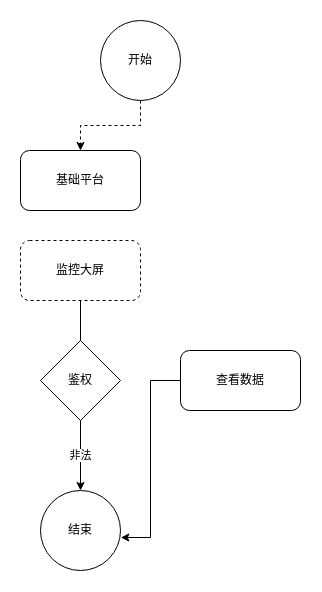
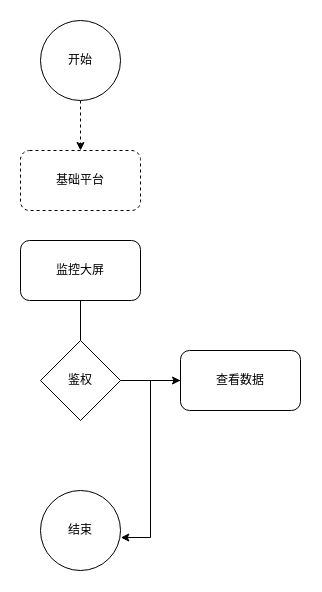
  <mxCell id="0" />
  <mxCell id="1" parent="0" />
- <mxCell id="2" value="基础平台" style="rounded=1;whiteSpace=wrap;html=1;" vertex="1" parent="1"><mxGeometry x="20" y="150" width="120" height="60" as="geometry" /></mxCell>
+ <mxCell id="2" value="基础平台" style="rounded=1;whiteSpace=wrap;html=1;dashed=1;" vertex="1" parent="1"><mxGeometry x="20" y="150" width="120" height="60" as="geometry" /></mxCell>
  <mxCell id="3" style="edgeStyle=orthogonalEdgeStyle;rounded=0;orthogonalLoop=1;jettySize=auto;html=1;endArrow=none;" edge="1" parent="1" source="4" target="7"><mxGeometry relative="1" as="geometry" /></mxCell>
- <mxCell id="4" value="监控大屏" style="rounded=1;whiteSpace=wrap;html=1;dashed=1;" vertex="1" parent="1"><mxGeometry x="20" y="240" width="120" height="60" as="geometry" /></mxCell>
- <mxCell id="5" value="非法" style="edgeStyle=orthogonalEdgeStyle;rounded=0;orthogonalLoop=1;jettySize=auto;html=1;" edge="1" parent="1" source="7" target="8"><mxGeometry relative="1" as="geometry" /></mxCell>
+ <mxCell id="4" value="监控大屏" style="rounded=1;whiteSpace=wrap;html=1;" vertex="1" parent="1"><mxGeometry x="20" y="240" width="120" height="60" as="geometry" /></mxCell>
+ <mxCell id="6" value="" style="edgeStyle=orthogonalEdgeStyle;rounded=0;orthogonalLoop=1;jettySize=auto;html=1;" edge="1" parent="1" source="7" target="10"><mxGeometry relative="1" as="geometry" /></mxCell>
  <mxCell id="7" value="鉴权" style="rhombus;whiteSpace=wrap;html=1;" vertex="1" parent="1"><mxGeometry x="40" y="340" width="80" height="80" as="geometry" /></mxCell>
  <mxCell id="8" value="结束" style="ellipse;whiteSpace=wrap;html=1;aspect=fixed;" vertex="1" parent="1"><mxGeometry x="40" y="490" width="80" height="80" as="geometry" /></mxCell>
  <mxCell id="9" style="edgeStyle=orthogonalEdgeStyle;rounded=0;orthogonalLoop=1;jettySize=auto;html=1;entryX=1.004;entryY=0.588;entryDx=0;entryDy=0;entryPerimeter=0;" edge="1" parent="1" source="10" target="8"><mxGeometry relative="1" as="geometry" /></mxCell>
  <mxCell id="10" value="查看数据" style="rounded=1;whiteSpace=wrap;html=1;" vertex="1" parent="1"><mxGeometry x="180" y="350" width="120" height="60" as="geometry" /></mxCell>
  <mxCell id="11" style="edgeStyle=orthogonalEdgeStyle;rounded=0;orthogonalLoop=1;jettySize=auto;html=1;dashed=1;" edge="1" parent="1" source="12" target="2"><mxGeometry relative="1" as="geometry" /></mxCell>
- <mxCell id="12" value="开始" style="ellipse;whiteSpace=wrap;html=1;aspect=fixed;" vertex="1" parent="1"><mxGeometry x="100" y="20" width="80" height="80" as="geometry" /></mxCell>
+ <mxCell id="12" value="开始" style="ellipse;whiteSpace=wrap;html=1;aspect=fixed;" vertex="1" parent="1"><mxGeometry x="40" y="20" width="80" height="80" as="geometry" /></mxCell>
